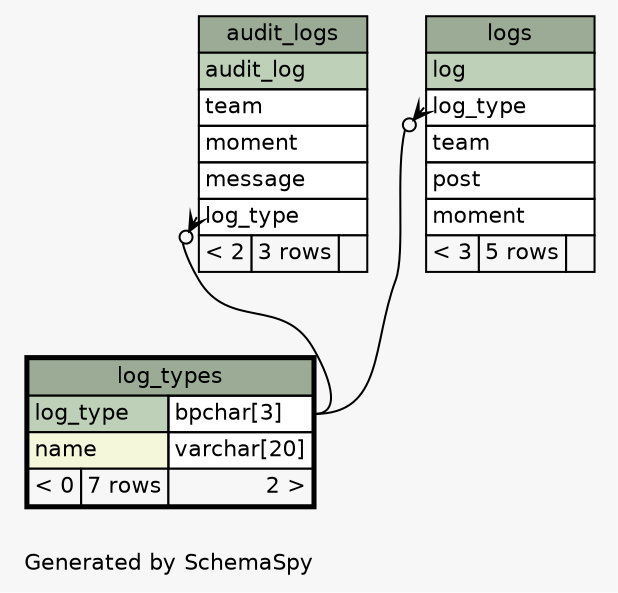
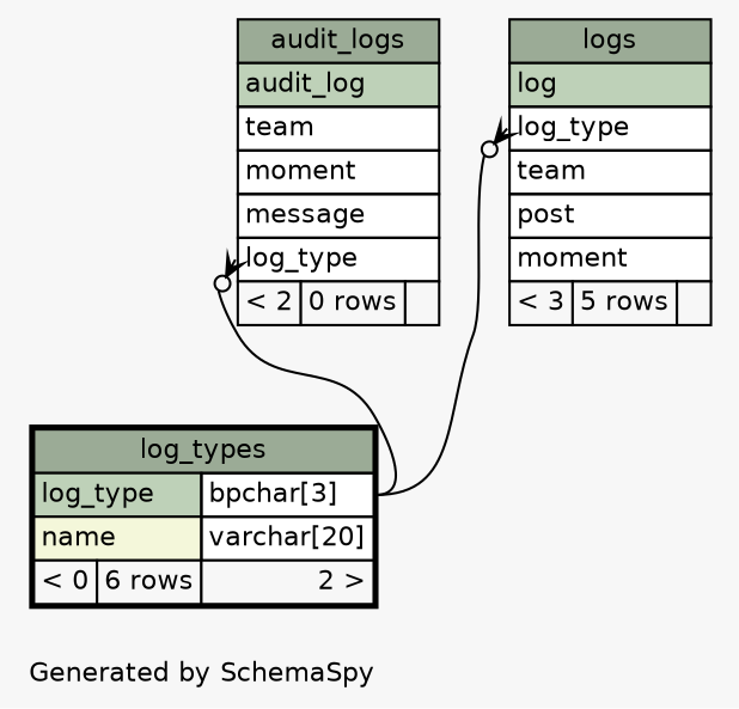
  digraph {
    bgcolor="#f7f7f7"
    fontname=Helvetica
    fontsize=11
    label="\nGenerated by SchemaSpy"
    labeljust=l
    nodesep=0.18
    rankdir=TB
    ranksep=0.46
    node [fontname=Helvetica fontsize=11 shape=plaintext]
    edge [arrowhead=none arrowsize=0.8 arrowtail=crowodot dir=back headport="log_type.type:e" tailport="log_type:w"]
-   n1 [label=<     <TABLE BORDER="0" CELLBORDER="1" CELLSPACING="0" BGCOLOR="#ffffff">       <TR><TD COLSPAN="3" BGCOLOR="#9bab96" ALIGN="CENTER">audit_logs</TD></TR>       <TR><TD PORT="audit_log" COLSPAN="3" BGCOLOR="#bed1b8" ALIGN="LEFT">audit_log</TD></TR>       <TR><TD PORT="team" COLSPAN="3" ALIGN="LEFT">team</TD></TR>       <TR><TD PORT="moment" COLSPAN="3" ALIGN="LEFT">moment</TD></TR>       <TR><TD PORT="message" COLSPAN="3" ALIGN="LEFT">message</TD></TR>       <TR><TD PORT="log_type" COLSPAN="3" ALIGN="LEFT">log_type</TD></TR>       <TR><TD ALIGN="LEFT" BGCOLOR="#f7f7f7">&lt; 2</TD><TD ALIGN="RIGHT" BGCOLOR="#f7f7f7">3 rows</TD><TD ALIGN="RIGHT" BGCOLOR="#f7f7f7">  </TD></TR>     </TABLE>>]
-   n2 [label=<     <TABLE BORDER="2" CELLBORDER="1" CELLSPACING="0" BGCOLOR="#ffffff">       <TR><TD COLSPAN="3" BGCOLOR="#9bab96" ALIGN="CENTER">log_types</TD></TR>       <TR><TD PORT="log_type" COLSPAN="2" BGCOLOR="#bed1b8" ALIGN="LEFT">log_type</TD><TD PORT="log_type.type" ALIGN="LEFT">bpchar[3]</TD></TR>       <TR><TD PORT="name" COLSPAN="2" BGCOLOR="#f4f7da" ALIGN="LEFT">name</TD><TD PORT="name.type" ALIGN="LEFT">varchar[20]</TD></TR>       <TR><TD ALIGN="LEFT" BGCOLOR="#f7f7f7">&lt; 0</TD><TD ALIGN="RIGHT" BGCOLOR="#f7f7f7">7 rows</TD><TD ALIGN="RIGHT" BGCOLOR="#f7f7f7">2 &gt;</TD></TR>     </TABLE>>]
+   n1 [label=<     <TABLE BORDER="0" CELLBORDER="1" CELLSPACING="0" BGCOLOR="#ffffff">       <TR><TD COLSPAN="3" BGCOLOR="#9bab96" ALIGN="CENTER">audit_logs</TD></TR>       <TR><TD PORT="audit_log" COLSPAN="3" BGCOLOR="#bed1b8" ALIGN="LEFT">audit_log</TD></TR>       <TR><TD PORT="team" COLSPAN="3" ALIGN="LEFT">team</TD></TR>       <TR><TD PORT="moment" COLSPAN="3" ALIGN="LEFT">moment</TD></TR>       <TR><TD PORT="message" COLSPAN="3" ALIGN="LEFT">message</TD></TR>       <TR><TD PORT="log_type" COLSPAN="3" ALIGN="LEFT">log_type</TD></TR>       <TR><TD ALIGN="LEFT" BGCOLOR="#f7f7f7">&lt; 2</TD><TD ALIGN="RIGHT" BGCOLOR="#f7f7f7">0 rows</TD><TD ALIGN="RIGHT" BGCOLOR="#f7f7f7">  </TD></TR>     </TABLE>>]
+   n2 [label=<     <TABLE BORDER="2" CELLBORDER="1" CELLSPACING="0" BGCOLOR="#ffffff">       <TR><TD COLSPAN="3" BGCOLOR="#9bab96" ALIGN="CENTER">log_types</TD></TR>       <TR><TD PORT="log_type" COLSPAN="2" BGCOLOR="#bed1b8" ALIGN="LEFT">log_type</TD><TD PORT="log_type.type" ALIGN="LEFT">bpchar[3]</TD></TR>       <TR><TD PORT="name" COLSPAN="2" BGCOLOR="#f4f7da" ALIGN="LEFT">name</TD><TD PORT="name.type" ALIGN="LEFT">varchar[20]</TD></TR>       <TR><TD ALIGN="LEFT" BGCOLOR="#f7f7f7">&lt; 0</TD><TD ALIGN="RIGHT" BGCOLOR="#f7f7f7">6 rows</TD><TD ALIGN="RIGHT" BGCOLOR="#f7f7f7">2 &gt;</TD></TR>     </TABLE>>]
    n3 [label=<     <TABLE BORDER="0" CELLBORDER="1" CELLSPACING="0" BGCOLOR="#ffffff">       <TR><TD COLSPAN="3" BGCOLOR="#9bab96" ALIGN="CENTER">logs</TD></TR>       <TR><TD PORT="log" COLSPAN="3" BGCOLOR="#bed1b8" ALIGN="LEFT">log</TD></TR>       <TR><TD PORT="log_type" COLSPAN="3" ALIGN="LEFT">log_type</TD></TR>       <TR><TD PORT="team" COLSPAN="3" ALIGN="LEFT">team</TD></TR>       <TR><TD PORT="post" COLSPAN="3" ALIGN="LEFT">post</TD></TR>       <TR><TD PORT="moment" COLSPAN="3" ALIGN="LEFT">moment</TD></TR>       <TR><TD ALIGN="LEFT" BGCOLOR="#f7f7f7">&lt; 3</TD><TD ALIGN="RIGHT" BGCOLOR="#f7f7f7">5 rows</TD><TD ALIGN="RIGHT" BGCOLOR="#f7f7f7">  </TD></TR>     </TABLE>>]
    n1 -> n2
    n3 -> n2
  }
